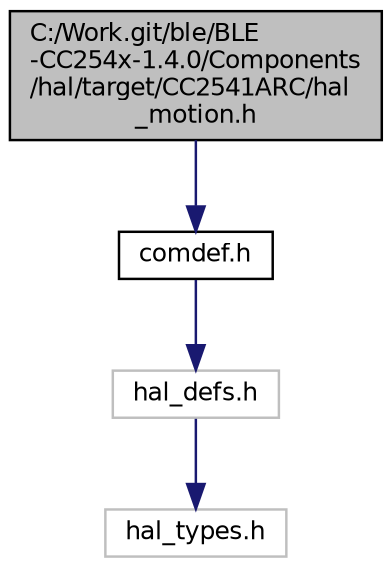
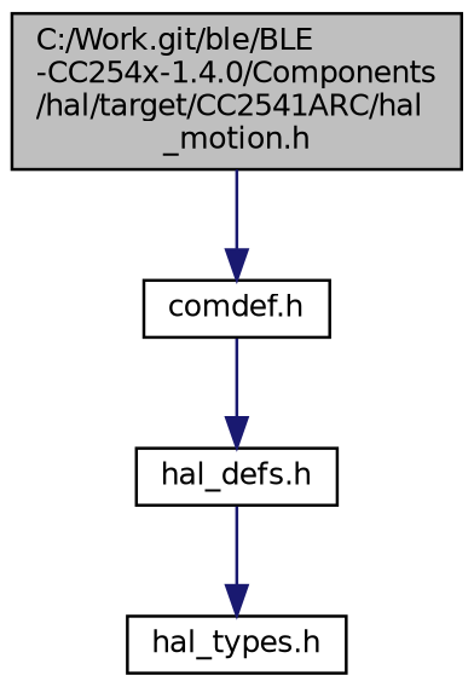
  digraph {
    node [color=black fillcolor=white fontname=Helvetica fontsize=10 shape=record style=filled]
    edge [color=midnightblue fontname=Helvetica fontsize=10 labelfontname=Helvetica labelfontsize=10 style=solid]
    n1 [fillcolor=grey75 fontcolor=black height=0.2 label="C:/Work.git/ble/BLE\l-CC254x-1.4.0/Components\l/hal/target/CC2541ARC/hal\l_motion.h" width=0.4]
    n2 [height=0.2 label="comdef.h" width=0.4]
-   n3 [color=grey75 height=0.2 label="hal_defs.h" width=0.4]
-   n4 [color=grey75 height=0.2 label="hal_types.h" width=0.4]
+   n3 [height=0.2 label="hal_defs.h" width=0.4]
+   n4 [height=0.2 label="hal_types.h" width=0.4]
    n1 -> n2
    n2 -> n3
    n3 -> n4
  }
